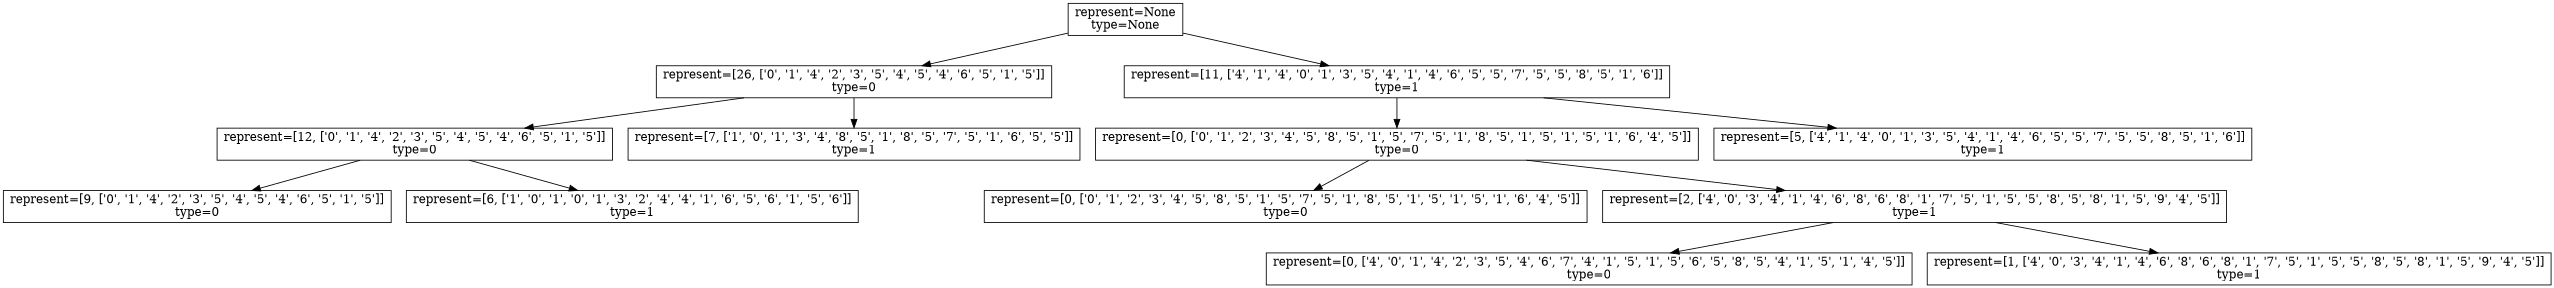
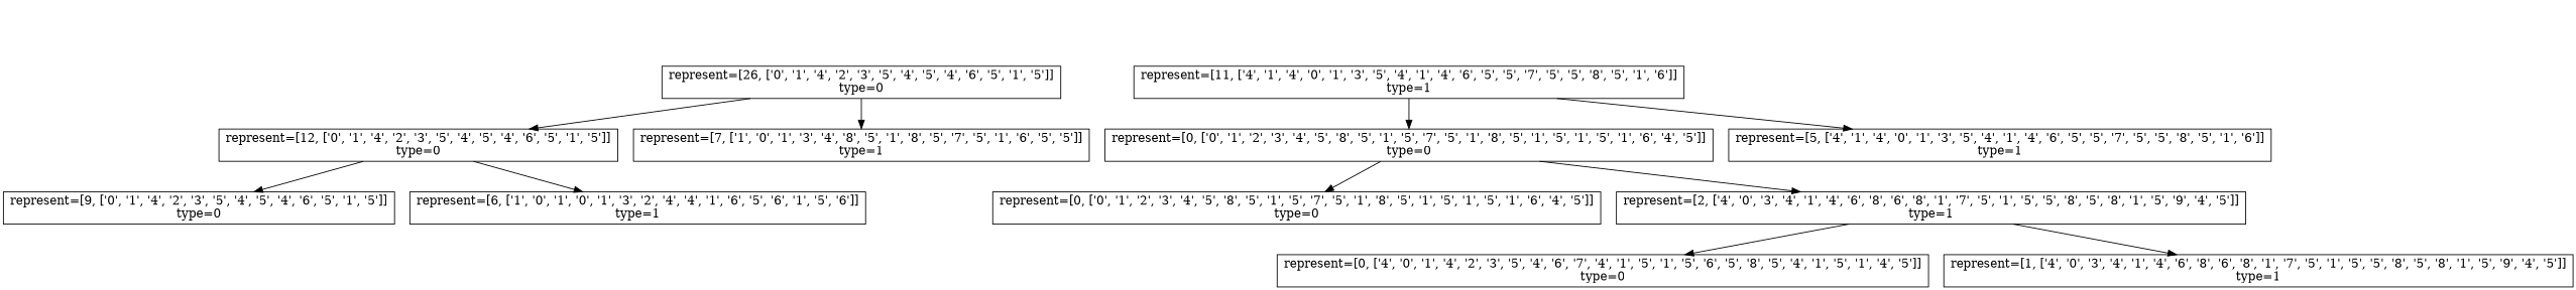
  digraph {
    node [shape=box]
    edge [fontname=helvetica]
-   n1 [label=<represent=None<br/>type=None<br/>>]
    n2 [label=<represent=[26, ['0', '1', '4', '2', '3', '5', '4', '5', '4', '6', '5', '1', '5']]<br/>type=0<br/>>]
    n3 [label=<represent=[11, ['4', '1', '4', '0', '1', '3', '5', '4', '1', '4', '6', '5', '5', '7', '5', '5', '8', '5', '1', '6']]<br/>type=1<br/>>]
    n4 [label=<represent=[12, ['0', '1', '4', '2', '3', '5', '4', '5', '4', '6', '5', '1', '5']]<br/>type=0<br/>>]
    n5 [label=<represent=[7, ['1', '0', '1', '3', '4', '8', '5', '1', '8', '5', '7', '5', '1', '6', '5', '5']]<br/>type=1<br/>>]
    n6 [label=<represent=[9, ['0', '1', '4', '2', '3', '5', '4', '5', '4', '6', '5', '1', '5']]<br/>type=0<br/>>]
    n7 [label=<represent=[6, ['1', '0', '1', '0', '1', '3', '2', '4', '4', '1', '6', '5', '6', '1', '5', '6']]<br/>type=1<br/>>]
    n8 [label=<represent=[0, ['0', '1', '2', '3', '4', '5', '8', '5', '1', '5', '7', '5', '1', '8', '5', '1', '5', '1', '5', '1', '6', '4', '5']]<br/>type=0<br/>>]
    n9 [label=<represent=[5, ['4', '1', '4', '0', '1', '3', '5', '4', '1', '4', '6', '5', '5', '7', '5', '5', '8', '5', '1', '6']]<br/>type=1<br/>>]
    n10 [label=<represent=[0, ['0', '1', '2', '3', '4', '5', '8', '5', '1', '5', '7', '5', '1', '8', '5', '1', '5', '1', '5', '1', '6', '4', '5']]<br/>type=0<br/>>]
    n11 [label=<represent=[2, ['4', '0', '3', '4', '1', '4', '6', '8', '6', '8', '1', '7', '5', '1', '5', '5', '8', '5', '8', '1', '5', '9', '4', '5']]<br/>type=1<br/>>]
    n12 [label=<represent=[0, ['4', '0', '1', '4', '2', '3', '5', '4', '6', '7', '4', '1', '5', '1', '5', '6', '5', '8', '5', '4', '1', '5', '1', '4', '5']]<br/>type=0<br/>>]
    n13 [label=<represent=[1, ['4', '0', '3', '4', '1', '4', '6', '8', '6', '8', '1', '7', '5', '1', '5', '5', '8', '5', '8', '1', '5', '9', '4', '5']]<br/>type=1<br/>>]
-   n1 -> n2
-   n1 -> n3
    n2 -> n4
    n2 -> n5
    n3 -> n8
    n3 -> n9
    n4 -> n6
    n4 -> n7
    n8 -> n10
    n8 -> n11
    n11 -> n12
    n11 -> n13
  }
